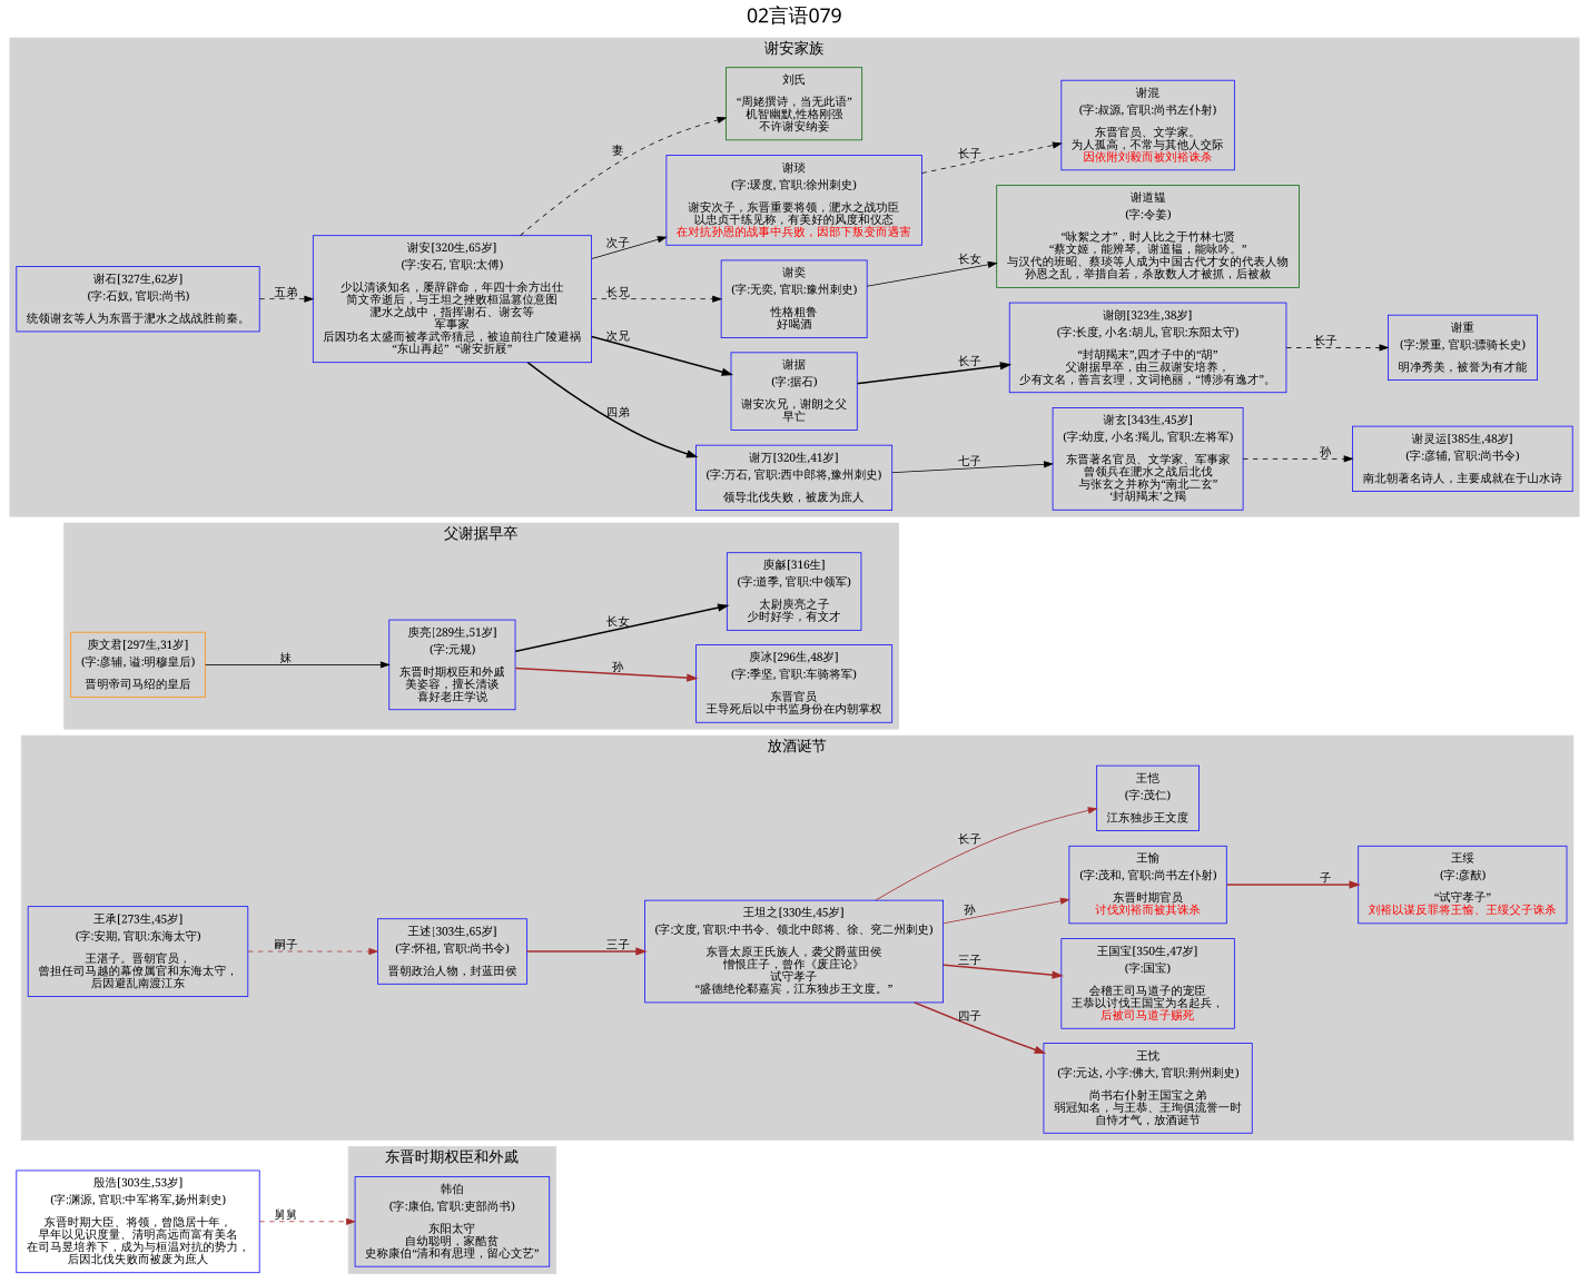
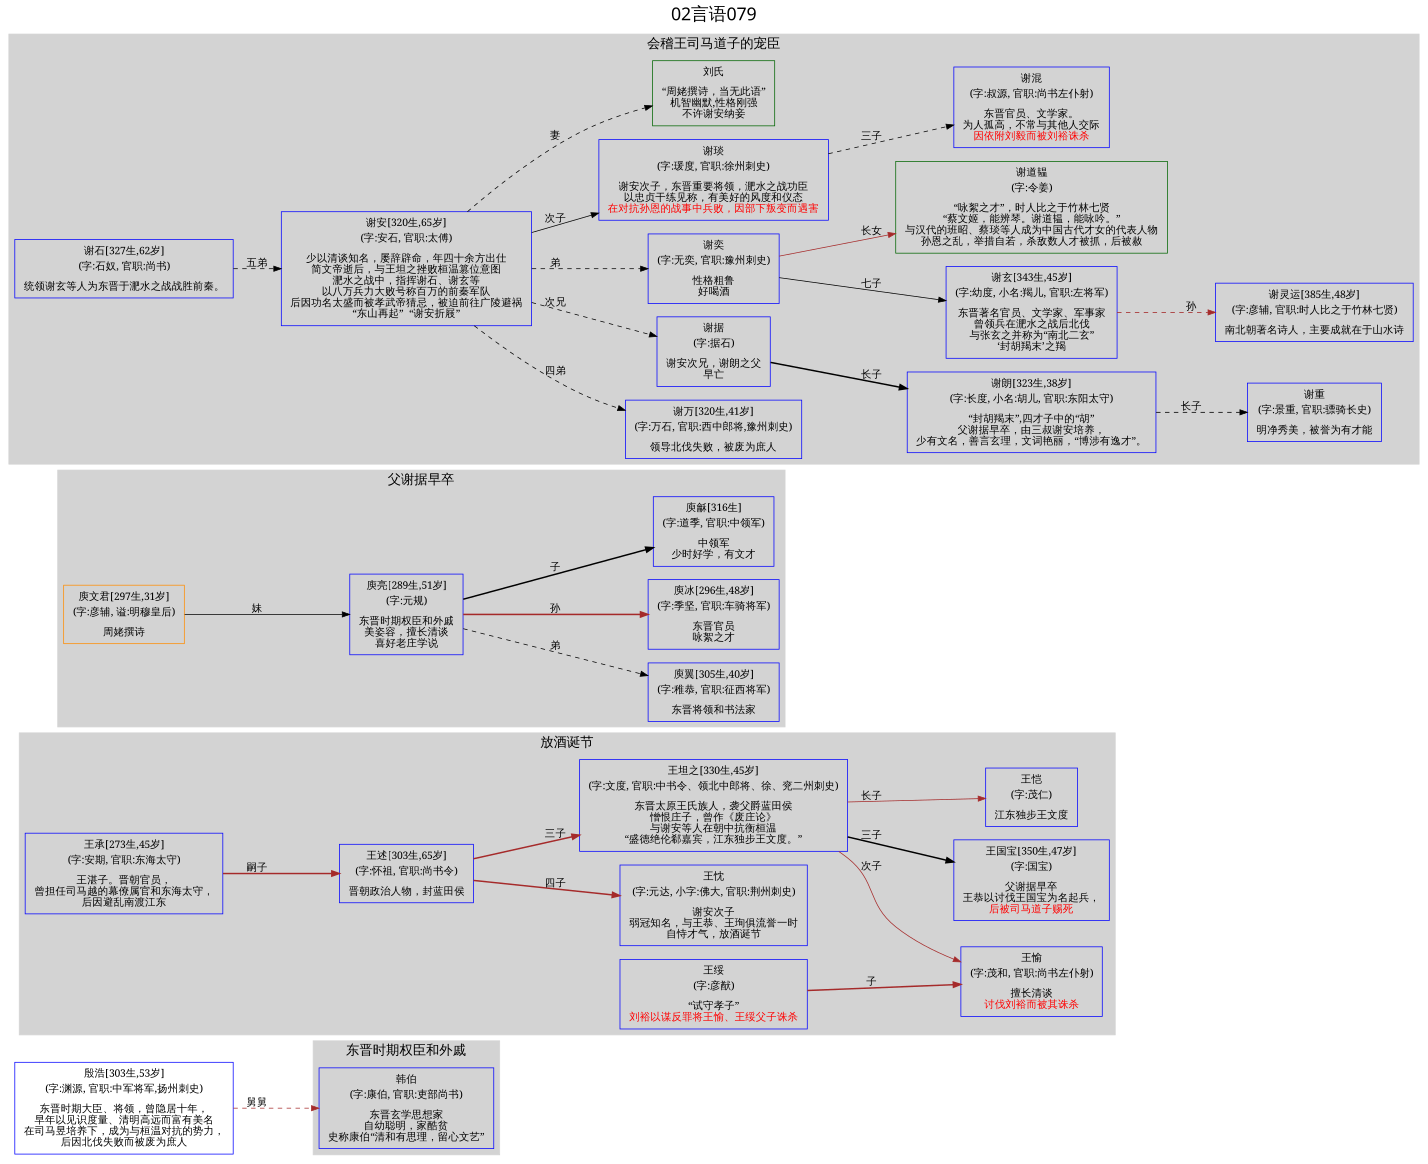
  digraph {
    color=lightgrey
    fontname=SimHei
    fontsize=24
    label="02言语079"
    labelloc=t
    rankdir=LR
    ranksep=0.5
    style=filled
    node [color=blue fontname=SimSun shape=box]
    edge [color=black fontname=SimSun style=dashed]
-   n1 [label=<<table border="0" cellborder="0"><tr><td>韩伯</td></tr><tr><td>(字:康伯, 官职:吏部尚书)</td></tr><tr><td></td></tr><tr><td>东阳太守<br/>自幼聪明，家酷贫<br/>史称康伯“清和有思理，留心文艺”<br/></td></tr></table>>]
-   n2 [label=<<table border="0" cellborder="0"><tr><td>王坦之[330生,45岁]</td></tr><tr><td>(字:文度, 官职:中书令、领北中郎将、徐、兖二州刺史)</td></tr><tr><td></td></tr><tr><td>东晋太原王氏族人，袭父爵蓝田侯<br/>憎恨庄子，曾作《废庄论》<br/>试守孝子<br/>“盛德绝伦郗嘉宾，江东独步王文度。”<br/></td></tr></table>>]
+   n1 [label=<<table border="0" cellborder="0"><tr><td>韩伯</td></tr><tr><td>(字:康伯, 官职:吏部尚书)</td></tr><tr><td></td></tr><tr><td>东晋玄学思想家<br/>自幼聪明，家酷贫<br/>史称康伯“清和有思理，留心文艺”<br/></td></tr></table>>]
+   n2 [label=<<table border="0" cellborder="0"><tr><td>王坦之[330生,45岁]</td></tr><tr><td>(字:文度, 官职:中书令、领北中郎将、徐、兖二州刺史)</td></tr><tr><td></td></tr><tr><td>东晋太原王氏族人，袭父爵蓝田侯<br/>憎恨庄子，曾作《废庄论》<br/>与谢安等人在朝中抗衡桓温<br/>“盛德绝伦郗嘉宾，江东独步王文度。”<br/></td></tr></table>>]
    n3 [label=<<table border="0" cellborder="0"><tr><td>王绥</td></tr><tr><td>(字:彦猷)</td></tr><tr><td></td></tr><tr><td>“试守孝子”<br/><font color = 'red'>刘裕以谋反罪将王愉、王绥父子诛杀</font></td></tr></table>>]
-   n4 [label=<<table border="0" cellborder="0"><tr><td>王忱</td></tr><tr><td>(字:元达, 小字:佛大, 官职:荆州刺史)</td></tr><tr><td></td></tr><tr><td>尚书右仆射王国宝之弟<br/>弱冠知名，与王恭、王珣俱流誉一时<br/>自恃才气，放酒诞节<br/></td></tr></table>>]
-   n5 [label=<<table border="0" cellborder="0"><tr><td>王国宝[350生,47岁]</td></tr><tr><td>(字:国宝)</td></tr><tr><td></td></tr><tr><td>会稽王司马道子的宠臣<br/>王恭以讨伐王国宝为名起兵，<br/><font color = 'red'>后被司马道子赐死</font></td></tr></table>>]
-   n6 [label=<<table border="0" cellborder="0"><tr><td>王愉</td></tr><tr><td>(字:茂和, 官职:尚书左仆射)</td></tr><tr><td></td></tr><tr><td>东晋时期官员<br/><font color = 'red'>讨伐刘裕而被其诛杀</font></td></tr></table>>]
+   n4 [label=<<table border="0" cellborder="0"><tr><td>王忱</td></tr><tr><td>(字:元达, 小字:佛大, 官职:荆州刺史)</td></tr><tr><td></td></tr><tr><td>谢安次子<br/>弱冠知名，与王恭、王珣俱流誉一时<br/>自恃才气，放酒诞节<br/></td></tr></table>>]
+   n5 [label=<<table border="0" cellborder="0"><tr><td>王国宝[350生,47岁]</td></tr><tr><td>(字:国宝)</td></tr><tr><td></td></tr><tr><td>父谢据早卒<br/>王恭以讨伐王国宝为名起兵，<br/><font color = 'red'>后被司马道子赐死</font></td></tr></table>>]
+   n6 [label=<<table border="0" cellborder="0"><tr><td>王愉</td></tr><tr><td>(字:茂和, 官职:尚书左仆射)</td></tr><tr><td></td></tr><tr><td>擅长清谈<br/><font color = 'red'>讨伐刘裕而被其诛杀</font></td></tr></table>>]
    n7 [label=<<table border="0" cellborder="0"><tr><td>王恺</td></tr><tr><td>(字:茂仁)</td></tr><tr><td></td></tr><tr><td>江东独步王文度<br/></td></tr></table>>]
    n8 [label=<<table border="0" cellborder="0"><tr><td>王述[303生,65岁]</td></tr><tr><td>(字:怀祖, 官职:尚书令)</td></tr><tr><td></td></tr><tr><td>晋朝政治人物，封蓝田侯<br/></td></tr></table>>]
    n9 [label=<<table border="0" cellborder="0"><tr><td>王承[273生,45岁]</td></tr><tr><td>(字:安期, 官职:东海太守)</td></tr><tr><td></td></tr><tr><td>王湛子。晋朝官员，<br/>曾担任司马越的幕僚属官和东海太守，<br/>后因避乱南渡江东<br/></td></tr></table>>]
    n10 [label=<<table border="0" cellborder="0"><tr><td>庾亮[289生,51岁]</td></tr><tr><td>(字:元规)</td></tr><tr><td></td></tr><tr><td>东晋时期权臣和外戚<br/>美姿容，擅长清谈<br/>喜好老庄学说<br/></td></tr></table>>]
-   n12 [color=darkorange label=<<table border="0" cellborder="0"><tr><td>庾文君[297生,31岁]</td></tr><tr><td>(字:彦辅, 谥:明穆皇后)</td></tr><tr><td></td></tr><tr><td>晋明帝司马绍的皇后<br/></td></tr></table>>]
-   n13 [label=<<table border="0" cellborder="0"><tr><td>庾冰[296生,48岁]</td></tr><tr><td>(字:季坚, 官职:车骑将军)</td></tr><tr><td></td></tr><tr><td>东晋官员<br/>王导死后以中书监身份在内朝掌权<br/></td></tr></table>>]
-   n14 [label=<<table border="0" cellborder="0"><tr><td>庾龢[316生]</td></tr><tr><td>(字:道季, 官职:中领军)</td></tr><tr><td></td></tr><tr><td>太尉庾亮之子<br/>少时好学，有文才<br/></td></tr></table>>]
-   n15 [label=<<table border="0" cellborder="0"><tr><td>谢安[320生,65岁]</td></tr><tr><td>(字:安石, 官职:太傅)</td></tr><tr><td></td></tr><tr><td>少以清谈知名，屡辞辟命，年四十余方出仕<br/>简文帝逝后，与王坦之挫败桓温篡位意图<br/>淝水之战中，指挥谢石、谢玄等<br/>军事家<br/>后因功名太盛而被孝武帝猜忌，被迫前往广陵避祸<br/>“东山再起”  “谢安折屐”<br/></td></tr></table>>]
-   n16 [label=<<table border="0" cellborder="0"><tr><td>谢灵运[385生,48岁]</td></tr><tr><td>(字:彦辅, 官职:尚书令)</td></tr><tr><td></td></tr><tr><td>南北朝著名诗人，主要成就在于山水诗<br/></td></tr></table>>]
+   n11 [label=<<table border="0" cellborder="0"><tr><td>庾翼[305生,40岁]</td></tr><tr><td>(字:稚恭, 官职:征西将军)</td></tr><tr><td></td></tr><tr><td>东晋将领和书法家<br/></td></tr></table>>]
+   n12 [color=darkorange label=<<table border="0" cellborder="0"><tr><td>庾文君[297生,31岁]</td></tr><tr><td>(字:彦辅, 谥:明穆皇后)</td></tr><tr><td></td></tr><tr><td>周姥撰诗<br/></td></tr></table>>]
+   n13 [label=<<table border="0" cellborder="0"><tr><td>庾冰[296生,48岁]</td></tr><tr><td>(字:季坚, 官职:车骑将军)</td></tr><tr><td></td></tr><tr><td>东晋官员<br/>咏絮之才<br/></td></tr></table>>]
+   n14 [label=<<table border="0" cellborder="0"><tr><td>庾龢[316生]</td></tr><tr><td>(字:道季, 官职:中领军)</td></tr><tr><td></td></tr><tr><td>中领军<br/>少时好学，有文才<br/></td></tr></table>>]
+   n15 [label=<<table border="0" cellborder="0"><tr><td>谢安[320生,65岁]</td></tr><tr><td>(字:安石, 官职:太傅)</td></tr><tr><td></td></tr><tr><td>少以清谈知名，屡辞辟命，年四十余方出仕<br/>简文帝逝后，与王坦之挫败桓温篡位意图<br/>淝水之战中，指挥谢石、谢玄等<br/>以八万兵力大败号称百万的前秦军队<br/>后因功名太盛而被孝武帝猜忌，被迫前往广陵避祸<br/>“东山再起”  “谢安折屐”<br/></td></tr></table>>]
+   n16 [label=<<table border="0" cellborder="0"><tr><td>谢灵运[385生,48岁]</td></tr><tr><td>(字:彦辅, 官职:时人比之于竹林七贤)</td></tr><tr><td></td></tr><tr><td>南北朝著名诗人，主要成就在于山水诗<br/></td></tr></table>>]
    n17 [label=<<table border="0" cellborder="0"><tr><td>谢重</td></tr><tr><td>(字:景重, 官职:骠骑长史)</td></tr><tr><td></td></tr><tr><td>明净秀美，被誉为有才能<br/></td></tr></table>>]
    n18 [label=<<table border="0" cellborder="0"><tr><td>谢朗[323生,38岁]</td></tr><tr><td>(字:长度, 小名:胡儿, 官职:东阳太守)</td></tr><tr><td></td></tr><tr><td>“封胡羯末”,四才子中的“胡”<br/>父谢据早卒，由三叔谢安培养，<br/>少有文名，善言玄理，文词艳丽，“博涉有逸才”。<br/></td></tr></table>>]
    n19 [label=<<table border="0" cellborder="0"><tr><td>谢玄[343生,45岁]</td></tr><tr><td>(字:幼度, 小名:羯儿, 官职:左将军)</td></tr><tr><td></td></tr><tr><td>东晋著名官员、文学家、军事家<br/>曾领兵在淝水之战后北伐<br/>与张玄之并称为“南北二玄”<br/>‘封胡羯末’之羯<br/></td></tr></table>>]
    n20 [color=darkgreen label=<<table border="0" cellborder="0"><tr><td>谢道韫</td></tr><tr><td>(字:令姜)</td></tr><tr><td></td></tr><tr><td>“咏絮之才”，时人比之于竹林七贤<br/>“蔡文姬，能辨琴。谢道韫，能咏吟。”<br/>与汉代的班昭、蔡琰等人成为中国古代才女的代表人物<br/>孙恩之乱，举措自若，杀敌数人才被抓，后被赦<br/></td></tr></table>>]
    n21 [label=<<table border="0" cellborder="0"><tr><td>谢混</td></tr><tr><td>(字:叔源, 官职:尚书左仆射)</td></tr><tr><td></td></tr><tr><td>东晋官员、文学家。<br/>为人孤高，不常与其他人交际<br/><font color = 'red'>因依附刘毅而被刘裕诛杀</font></td></tr></table>>]
    n22 [label=<<table border="0" cellborder="0"><tr><td>谢石[327生,62岁]</td></tr><tr><td>(字:石奴, 官职:尚书)</td></tr><tr><td></td></tr><tr><td>统领谢玄等人为东晋于淝水之战战胜前秦。<br/></td></tr></table>>]
    n23 [label=<<table border="0" cellborder="0"><tr><td>谢万[320生,41岁]</td></tr><tr><td>(字:万石, 官职:西中郎将,豫州刺史)</td></tr><tr><td></td></tr><tr><td>领导北伐失败，被废为庶人<br/></td></tr></table>>]
    n24 [label=<<table border="0" cellborder="0"><tr><td>谢据</td></tr><tr><td>(字:据石)</td></tr><tr><td></td></tr><tr><td>谢安次兄，谢朗之父<br/>早亡<br/></td></tr></table>>]
    n25 [label=<<table border="0" cellborder="0"><tr><td>谢奕</td></tr><tr><td>(字:无奕, 官职:豫州刺史)</td></tr><tr><td></td></tr><tr><td>性格粗鲁<br/>好喝酒<br/></td></tr></table>>]
    n26 [label=<<table border="0" cellborder="0"><tr><td>谢琰</td></tr><tr><td>(字:瑗度, 官职:徐州刺史)</td></tr><tr><td></td></tr><tr><td>谢安次子，东晋重要将领，淝水之战功臣<br/>以忠贞干练见称，有美好的风度和仪态<br/><font color = 'red'>在对抗孙恩的战事中兵败，因部下叛变而遇害</font></td></tr></table>>]
    n27 [color=darkgreen label=<<table border="0" cellborder="0"><tr><td>刘氏</td></tr><tr><td></td></tr><tr><td>“周姥撰诗，当无此语”<br/>机智幽默,性格刚强<br/>不许谢安纳妾<br/></td></tr></table>>]
    n28 [label=<<table border="0" cellborder="0"><tr><td>殷浩[303生,53岁]</td></tr><tr><td>(字:渊源, 官职:中军将军,扬州刺史)</td></tr><tr><td></td></tr><tr><td>东晋时期大臣、将领，曾隐居十年，<br/>早年以见识度量、清明高远而富有美名<br/>在司马昱培养下，成为与桓温对抗的势力，<br/>后因北伐失败而被废为庶人<br/></td></tr></table>>]
    subgraph cluster_1 {
      fontsize=18
      label="东晋时期权臣和外戚"
      n1
    }
    subgraph cluster_2 {
      fontsize=18
      label="放酒诞节"
      n2
      n3
      n4
      n5
      n6
      n7
      n8
      n9
    }
    subgraph cluster_3 {
      fontsize=18
      label="父谢据早卒"
      n10
+     n11
      n12
      n13
      n14
    }
    subgraph cluster_4 {
      fontsize=18
-     label="谢安家族"
+     label="会稽王司马道子的宠臣"
      n15
      n16
      n17
      n18
      n19
      n20
      n21
      n22
      n23
      n24
      n25
      n26
      n27
    }
-   n2 -> n4 [color=brown label="四子" style=bold]
-   n2 -> n5 [color=brown label="三子" style=bold]
-   n2 -> n6 [color=brown label="孙" style=solid]
+   n8 -> n4 [color=brown label="四子" style=bold]
+   n2 -> n5 [label="三子" style=bold]
+   n2 -> n6 [color=brown label="次子" style=solid]
    n2 -> n7 [color=brown label="长子" style=solid]
-   n6 -> n3 [color=brown label="子" style=bold]
+   n3 -> n6 [color=brown label="子" style=bold]
    n8 -> n2 [color=brown label="三子" style=bold]
-   n9 -> n8 [color=brown label="嗣子"]
+   n9 -> n8 [color=brown label="嗣子" style=bold]
+   n10 -> n11 [label="弟"]
    n10 -> n13 [color=brown label="孙" style=bold]
-   n10 -> n14 [label="长女" style=bold]
+   n10 -> n14 [label="子" style=bold]
    n12 -> n10 [label="妹" style=solid]
-   n15 -> n23 [label="四弟" style=bold]
-   n15 -> n24 [label="次兄" style=bold]
-   n15 -> n25 [label="长兄"]
+   n15 -> n23 [label="四弟"]
+   n15 -> n24 [label="次兄"]
+   n15 -> n25 [label="弟"]
    n15 -> n26 [label="次子" style=solid]
    n15 -> n27 [label="妻"]
    n18 -> n17 [label="长子"]
-   n19 -> n16 [label="孙"]
+   n19 -> n16 [color=brown label="孙"]
    n22 -> n15 [label="五弟"]
    n24 -> n18 [label="长子" style=bold]
-   n23 -> n19 [label="七子" style=solid]
-   n25 -> n20 [label="长女" style=solid]
-   n26 -> n21 [label="长子"]
+   n25 -> n19 [label="七子" style=solid]
+   n25 -> n20 [color=brown label="长女" style=solid]
+   n26 -> n21 [label="三子"]
    n28 -> n1 [color=brown label="舅舅"]
  }
